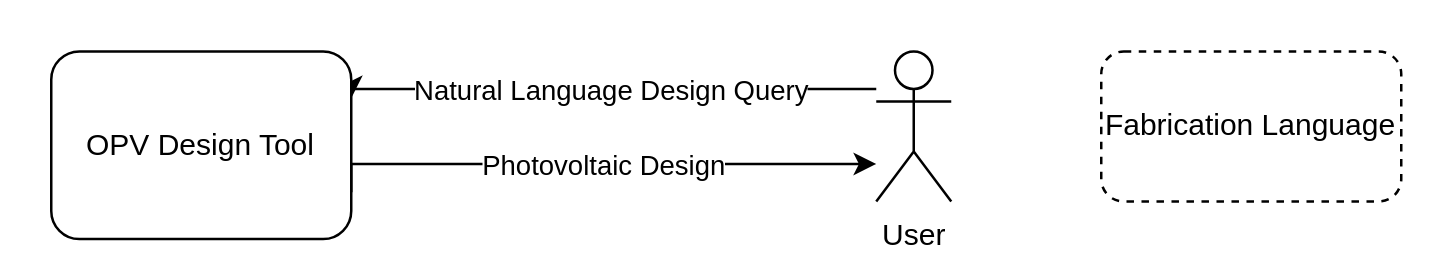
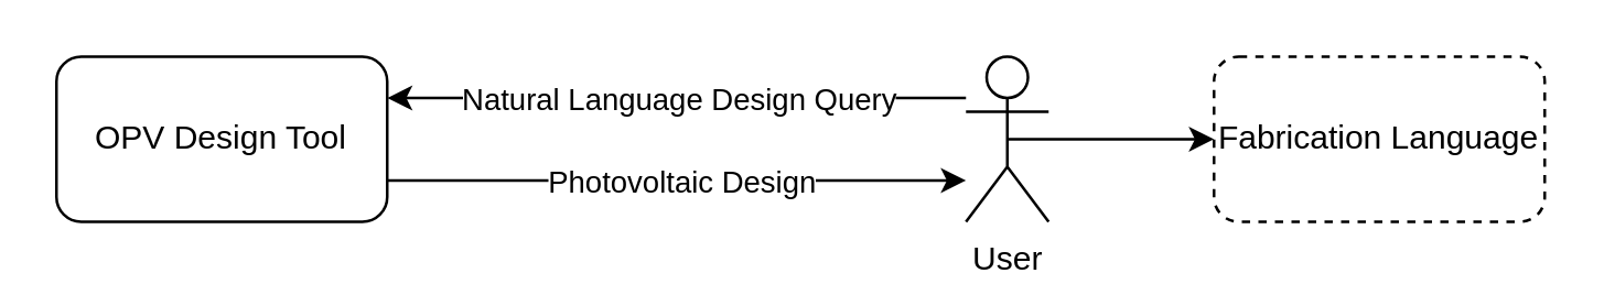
  <mxCell id="0" />
  <mxCell id="1" parent="0" />
  <mxCell id="2" style="edgeStyle=orthogonalEdgeStyle;rounded=0;orthogonalLoop=1;jettySize=auto;html=1;entryX=1;entryY=0.25;entryDx=0;entryDy=0;" edge="1" parent="1" source="5" target="9"><mxGeometry relative="1" as="geometry"><Array as="points"><mxPoint x="300" y="35" /><mxPoint x="300" y="35" /></Array></mxGeometry></mxCell>
  <mxCell id="3" value="Natural Language Design Query" style="edgeLabel;html=1;align=center;verticalAlign=middle;resizable=0;points=[];" vertex="1" connectable="0" parent="2"><mxGeometry relative="1" as="geometry"><mxPoint as="offset" /></mxGeometry></mxCell>
+ <mxCell id="4" style="edgeStyle=orthogonalEdgeStyle;rounded=0;orthogonalLoop=1;jettySize=auto;html=1;exitX=0.5;exitY=0.5;exitDx=0;exitDy=0;exitPerimeter=0;entryX=0;entryY=0.5;entryDx=0;entryDy=0;" edge="1" parent="1" source="5" target="6"><mxGeometry relative="1" as="geometry" /></mxCell>
  <mxCell id="5" value="&lt;div&gt;User&lt;/div&gt;" style="shape=umlActor;verticalLabelPosition=bottom;verticalAlign=top;html=1;outlineConnect=0;" vertex="1" parent="1"><mxGeometry x="350" y="20" width="30" height="60" as="geometry" /></mxCell>
  <mxCell id="6" value="Fabrication Language" style="rounded=1;whiteSpace=wrap;html=1;dashed=1;" vertex="1" parent="1"><mxGeometry x="440" y="20" width="120" height="60" as="geometry" /></mxCell>
  <mxCell id="7" style="edgeStyle=orthogonalEdgeStyle;rounded=0;orthogonalLoop=1;jettySize=auto;html=1;exitX=1;exitY=0.75;exitDx=0;exitDy=0;" edge="1" parent="1" source="9" target="5"><mxGeometry relative="1" as="geometry"><Array as="points"><mxPoint x="300" y="65" /><mxPoint x="300" y="65" /></Array></mxGeometry></mxCell>
  <mxCell id="8" value="Photovoltaic Design" style="edgeLabel;html=1;align=center;verticalAlign=middle;resizable=0;points=[];" vertex="1" connectable="0" parent="7"><mxGeometry x="0.008" relative="1" as="geometry"><mxPoint as="offset" /></mxGeometry></mxCell>
- <mxCell id="9" value="OPV Design Tool" style="rounded=1;whiteSpace=wrap;html=1;" vertex="1" parent="1"><mxGeometry x="20" y="20" width="120" height="75" as="geometry" /></mxCell>
+ <mxCell id="9" value="OPV Design Tool" style="rounded=1;whiteSpace=wrap;html=1;" vertex="1" parent="1"><mxGeometry x="20" y="20" width="120" height="60" as="geometry" /></mxCell>
